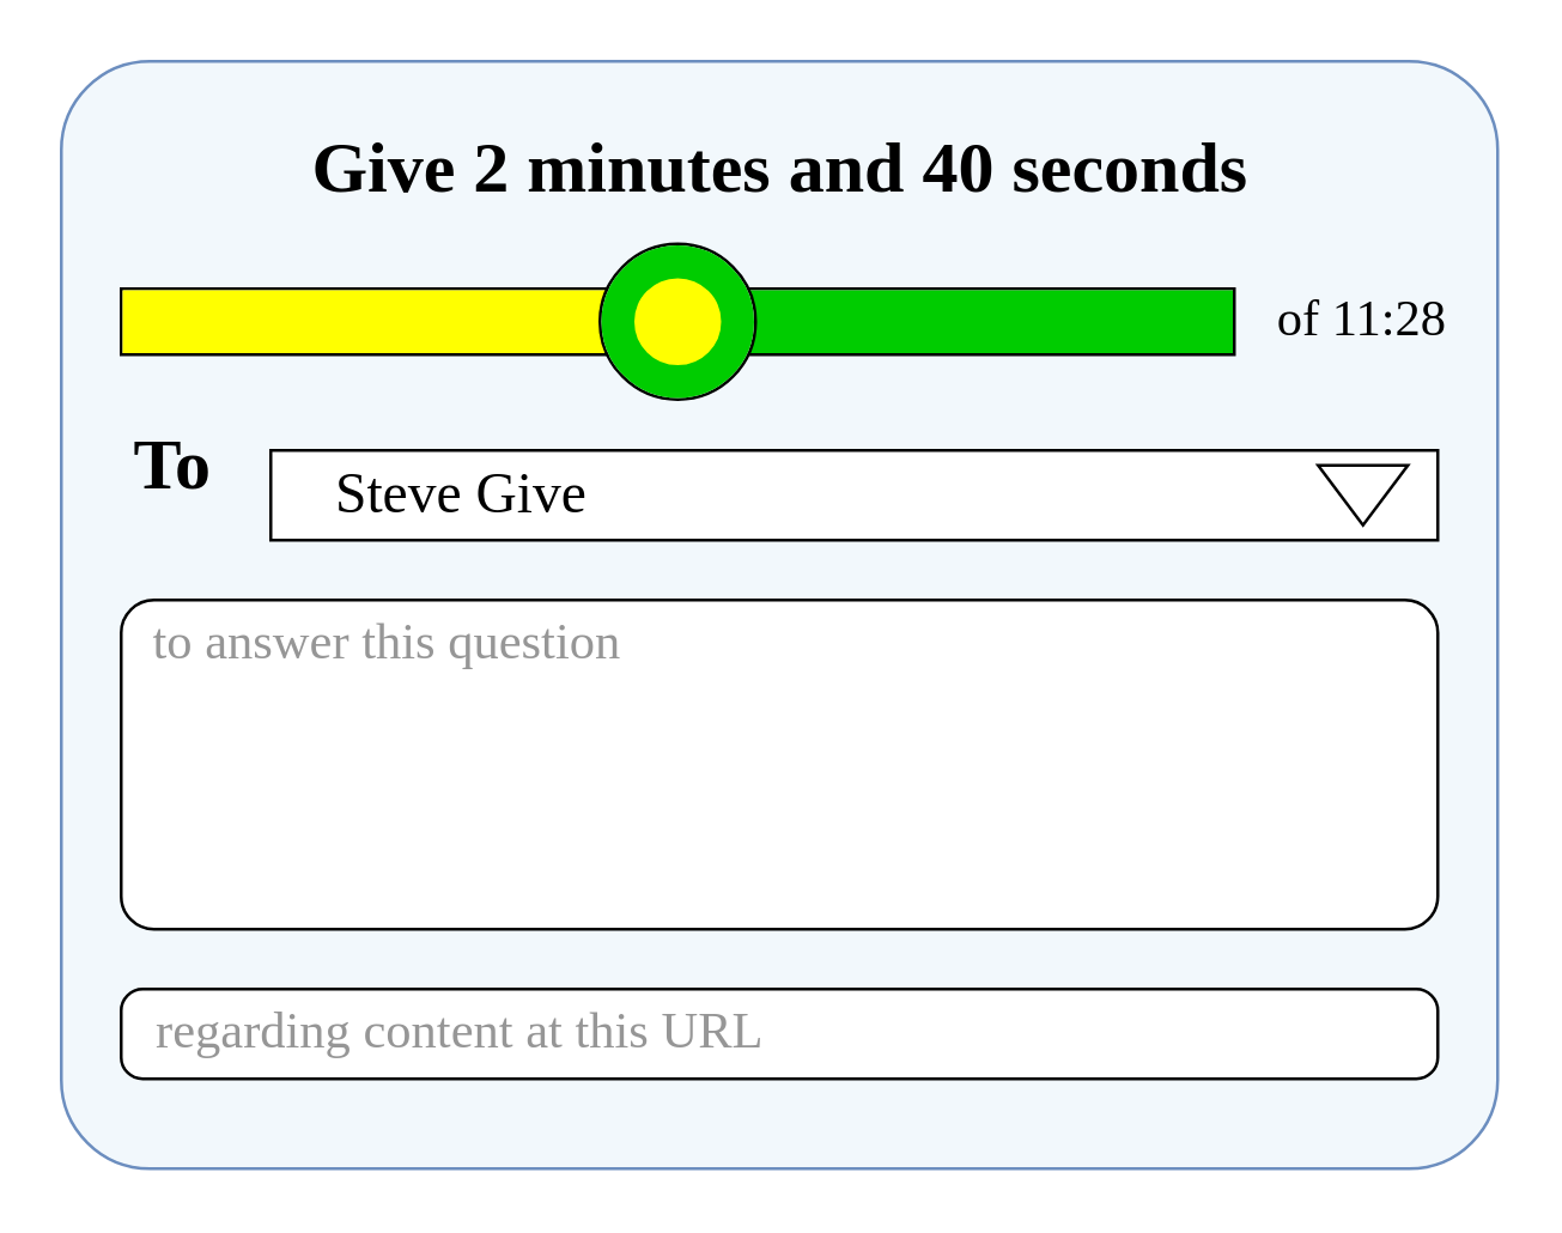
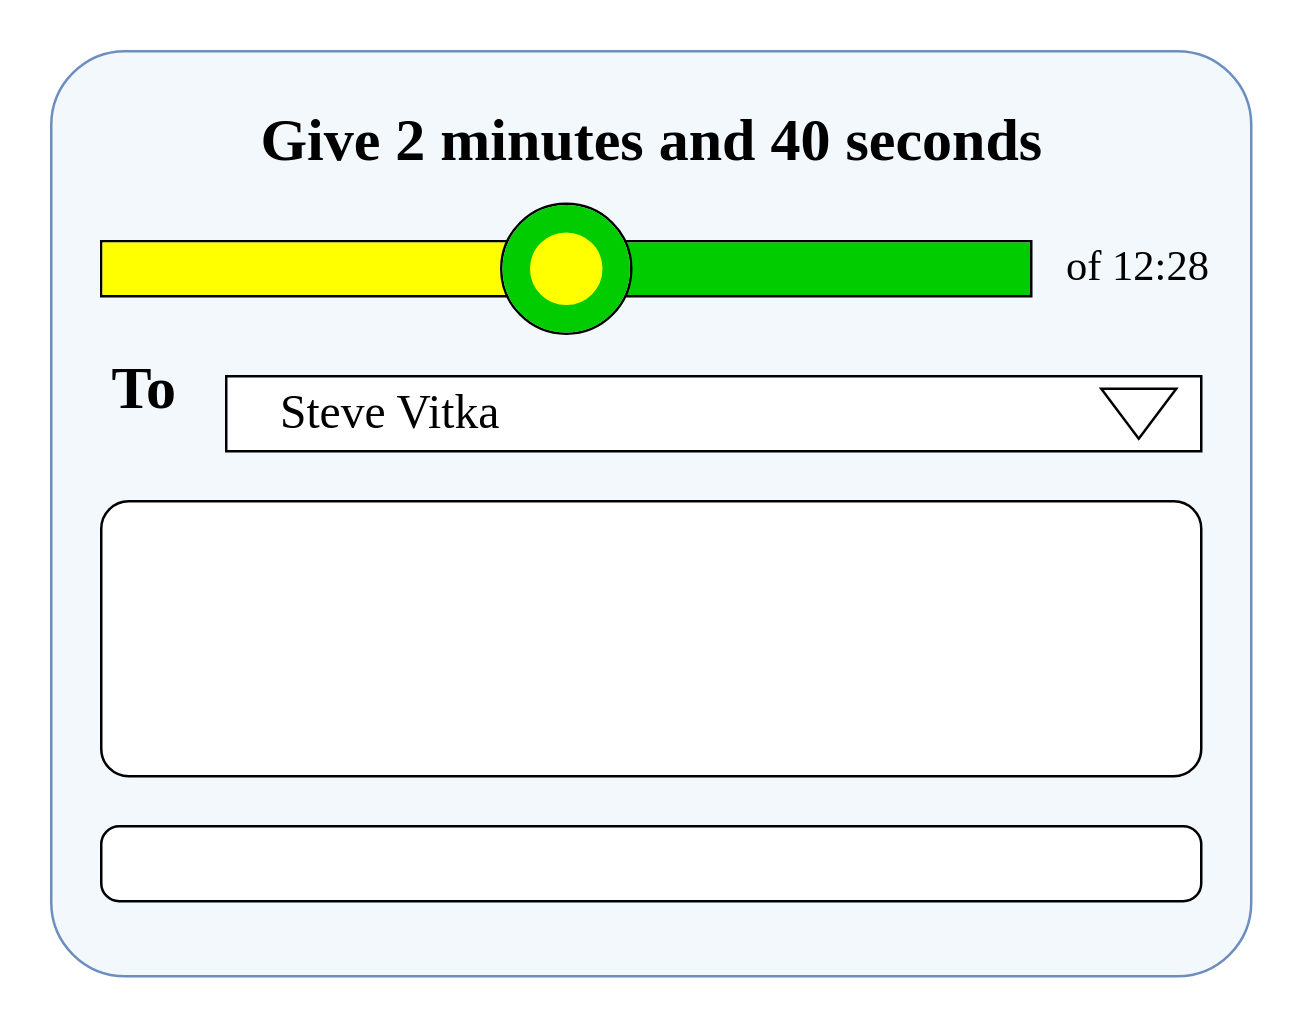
  <mxCell id="0" />
  <mxCell id="1" parent="0" />
  <mxCell id="2" value="" style="rounded=1;whiteSpace=wrap;html=1;fillColor=#F2F8FC;strokeColor=#6c8ebf;arcSize=8;" vertex="1" parent="1"><mxGeometry x="20" y="20" width="480" height="370" as="geometry" /></mxCell>
- <mxCell id="3" value="of 11:28" style="text;html=1;strokeColor=none;fillColor=none;align=center;verticalAlign=middle;whiteSpace=wrap;rounded=0;fontFamily=Georgia;fontSize=17;" vertex="1" parent="1"><mxGeometry x="410" y="92" width="90" height="30" as="geometry" /></mxCell>
+ <mxCell id="3" value="of 12:28" style="text;html=1;strokeColor=none;fillColor=none;align=center;verticalAlign=middle;whiteSpace=wrap;rounded=0;fontFamily=Georgia;fontSize=17;" vertex="1" parent="1"><mxGeometry x="410" y="92" width="90" height="30" as="geometry" /></mxCell>
  <mxCell id="4" value="Give 2 minutes and 40 seconds" style="text;strokeColor=none;fillColor=none;html=1;fontSize=24;fontStyle=1;verticalAlign=middle;align=center;fontFamily=Georgia;" vertex="1" parent="1"><mxGeometry x="70" y="36" width="380" height="40" as="geometry" /></mxCell>
- <mxCell id="5" value="&lt;font style=&quot;font-size: 19px;&quot; face=&quot;Georgia&quot;&gt;Steve Give&lt;/font&gt;" style="html=1;whiteSpace=wrap;container=1;recursiveResize=0;collapsible=0;align=left;spacingLeft=20;" vertex="1" parent="1"><mxGeometry x="90" y="150" width="390" height="30" as="geometry" /></mxCell>
+ <mxCell id="5" value="&lt;font style=&quot;font-size: 19px;&quot; face=&quot;Georgia&quot;&gt;Steve Vitka&lt;/font&gt;" style="html=1;whiteSpace=wrap;container=1;recursiveResize=0;collapsible=0;align=left;spacingLeft=20;" vertex="1" parent="1"><mxGeometry x="90" y="150" width="390" height="30" as="geometry" /></mxCell>
  <mxCell id="6" value="" style="triangle;html=1;whiteSpace=wrap;direction=south;rotation=0;" vertex="1" parent="5"><mxGeometry x="350" y="5" width="30" height="20" as="geometry" /></mxCell>
  <mxCell id="7" value="" style="rounded=0;whiteSpace=wrap;html=1;strokeColor=#000000;strokeWidth=1;fontFamily=Georgia;fontSize=17;fontColor=#969696;fillColor=#FFFFFF;" vertex="1" parent="5"><mxGeometry x="-50" y="-54" width="372" height="22" as="geometry" /></mxCell>
  <mxCell id="8" value="" style="rounded=1;whiteSpace=wrap;html=1;fontFamily=Georgia;fontSize=17;arcSize=10;" vertex="1" parent="1"><mxGeometry x="40" y="200" width="440" height="110" as="geometry" /></mxCell>
  <mxCell id="9" value="" style="rounded=1;whiteSpace=wrap;html=1;fontFamily=Georgia;fontSize=17;arcSize=24;" vertex="1" parent="1"><mxGeometry x="40" y="330" width="440" height="30" as="geometry" /></mxCell>
- <mxCell id="10" value="to answer this question" style="text;html=1;align=left;verticalAlign=middle;whiteSpace=wrap;rounded=0;fontFamily=Georgia;fontSize=17;fontColor=#969696;" vertex="1" parent="1"><mxGeometry x="49" y="200" width="281" height="30" as="geometry" /></mxCell>
- <mxCell id="11" value="regarding content at this URL" style="text;html=1;strokeColor=none;fillColor=none;align=left;verticalAlign=middle;whiteSpace=wrap;rounded=0;fontSize=17;fontFamily=Georgia;fontColor=#969696;" vertex="1" parent="1"><mxGeometry x="50" y="330" width="420" height="30" as="geometry" /></mxCell>
  <mxCell id="12" value="" style="rounded=0;whiteSpace=wrap;html=1;strokeColor=#FFFF00;strokeWidth=11;fontFamily=Georgia;fontSize=17;fontColor=#969696;fillColor=#FFFF00;" vertex="1" parent="1"><mxGeometry x="46" y="102" width="170" height="10" as="geometry" /></mxCell>
  <mxCell id="13" value="" style="rounded=0;whiteSpace=wrap;html=1;strokeColor=#00CC00;strokeWidth=11;fontFamily=Georgia;fontSize=17;fontColor=#969696;fillColor=#FFFF00;" vertex="1" parent="1"><mxGeometry x="236" y="102" width="170" height="10" as="geometry" /></mxCell>
  <mxCell id="14" value="" style="ellipse;whiteSpace=wrap;html=1;aspect=fixed;strokeColor=#000000;strokeWidth=1;fontFamily=Georgia;fontSize=17;fontColor=#969696;fillColor=#FFFFFF;" vertex="1" parent="1"><mxGeometry x="200" y="81" width="52" height="52" as="geometry" /></mxCell>
  <mxCell id="15" value="" style="ellipse;whiteSpace=wrap;html=1;aspect=fixed;strokeColor=#00CC00;strokeWidth=11;fontFamily=Georgia;fontSize=17;fontColor=#969696;fillColor=#FFFF00;" vertex="1" parent="1"><mxGeometry x="206" y="87" width="40" height="40" as="geometry" /></mxCell>
  <mxCell id="16" value="&lt;font color=&quot;#000000&quot;&gt;To&lt;/font&gt;" style="text;strokeColor=none;fillColor=none;html=1;fontSize=24;fontStyle=1;verticalAlign=middle;align=center;strokeWidth=1;fontFamily=Georgia;fontColor=#969696;" vertex="1" parent="1"><mxGeometry x="32" y="135" width="50" height="40" as="geometry" /></mxCell>
